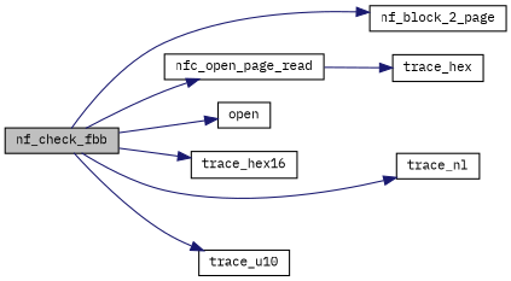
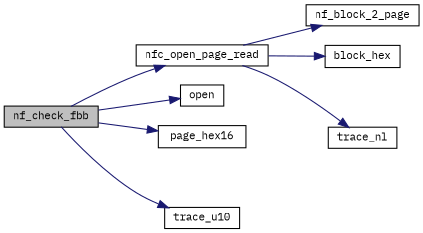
  digraph {
    fontname="IBM Plex Mono"
    rankdir=LR
    node [color=black fillcolor=white fontname="IBM Plex Mono" fontsize=10 shape=record style=filled]
    edge [color=midnightblue fontname="IBM Plex Mono" fontsize=10 labelfontname="FreeSans.ttf" labelfontsize=10 style=solid]
    n1 [fillcolor=grey75 fontcolor=black height=0.2 label=nf_check_fbb width=0.4]
    n2 [height=0.2 label=nf_block_2_page width=0.4]
    n3 [height=0.2 label=nfc_open_page_read width=0.4]
    n4 [height=0.2 label=open width=0.4]
-   n5 [height=0.2 label=trace_hex16 width=0.4]
+   n5 [height=0.2 label=page_hex16 width=0.4]
    n6 [height=0.2 label=trace_nl width=0.4]
    n7 [height=0.2 label=trace_u10 width=0.4]
-   n8 [height=0.2 label=trace_hex width=0.4]
-   n1 -> n2
+   n8 [height=0.2 label=block_hex width=0.4]
+   n3 -> n2
    n1 -> n3
    n1 -> n4
    n1 -> n5
-   n1 -> n6
+   n3 -> n6
    n1 -> n7
    n3 -> n8
  }
